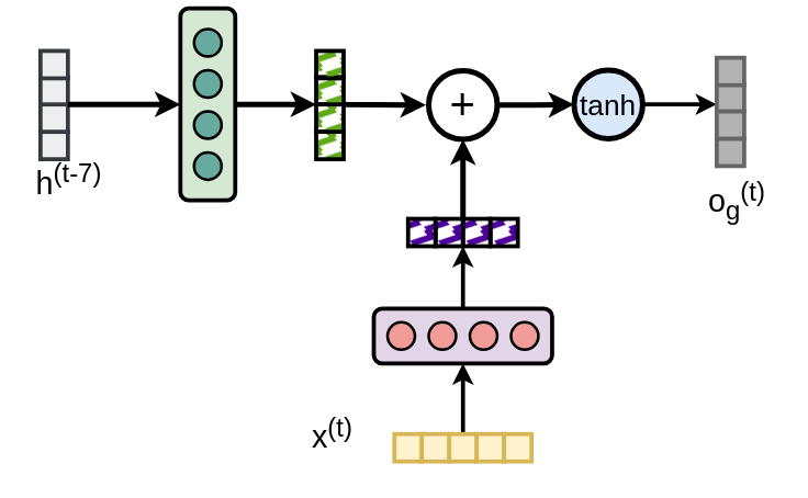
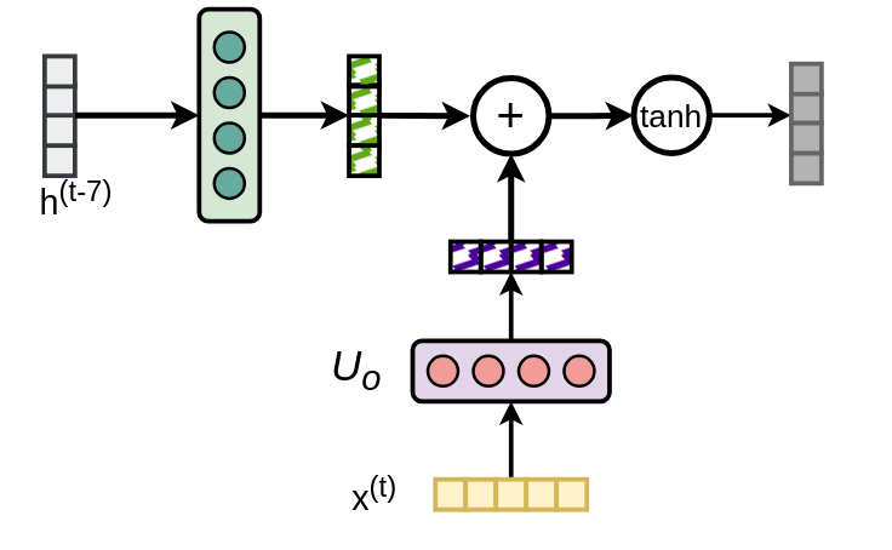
  <mxCell id="0" />
  <mxCell id="1" parent="0" />
  <mxCell id="2" style="edgeStyle=orthogonalEdgeStyle;rounded=0;orthogonalLoop=1;jettySize=auto;html=1;exitX=0.5;exitY=0;exitDx=0;exitDy=0;entryX=0;entryY=1;entryDx=0;entryDy=0;strokeWidth=4;" edge="1" parent="1" source="3" target="26"><mxGeometry relative="1" as="geometry"><Array as="points"><mxPoint x="210" y="75.5" /><mxPoint x="210" y="75.5" /></Array></mxGeometry></mxCell>
  <mxCell id="3" value="" style="rounded=1;whiteSpace=wrap;html=1;fontSize=12;glass=0;strokeWidth=3;shadow=0;rotation=90;fillColor=#d5e8d4;strokeColor=#000000;" vertex="1" parent="1"><mxGeometry x="81" y="55.5" width="140" height="40" as="geometry" /></mxCell>
  <mxCell id="4" value="" style="ellipse;whiteSpace=wrap;html=1;aspect=fixed;strokeWidth=2;fillColor=#67AB9F;strokeColor=#000000;" vertex="1" parent="1"><mxGeometry x="141" y="20.5" width="20" height="20" as="geometry" /></mxCell>
  <mxCell id="5" value="" style="ellipse;whiteSpace=wrap;html=1;aspect=fixed;strokeWidth=2;fillColor=#67AB9F;strokeColor=#000000;" vertex="1" parent="1"><mxGeometry x="141" y="50.5" width="20" height="20" as="geometry" /></mxCell>
  <mxCell id="6" value="" style="ellipse;whiteSpace=wrap;html=1;aspect=fixed;strokeWidth=2;fillColor=#67AB9F;strokeColor=#000000;" vertex="1" parent="1"><mxGeometry x="141" y="80.5" width="20" height="20" as="geometry" /></mxCell>
  <mxCell id="7" value="" style="ellipse;whiteSpace=wrap;html=1;aspect=fixed;strokeWidth=2;fillColor=#67AB9F;strokeColor=#000000;" vertex="1" parent="1"><mxGeometry x="141" y="110.5" width="20" height="20" as="geometry" /></mxCell>
  <mxCell id="8" value="" style="rounded=0;whiteSpace=wrap;html=1;strokeWidth=3;fillColor=#4C0099;strokeColor=#000000;fillStyle=zigzag-line;" vertex="1" parent="1"><mxGeometry x="297" y="159" width="20" height="20" as="geometry" /></mxCell>
  <mxCell id="9" value="" style="rounded=0;whiteSpace=wrap;html=1;strokeWidth=3;fillColor=#4C0099;strokeColor=#000000;fillStyle=zigzag-line;" vertex="1" parent="1"><mxGeometry x="317" y="159" width="20" height="20" as="geometry" /></mxCell>
  <mxCell id="10" value="" style="rounded=0;whiteSpace=wrap;html=1;strokeWidth=3;fillColor=#4C0099;strokeColor=#000000;fillStyle=zigzag-line;" vertex="1" parent="1"><mxGeometry x="337" y="159" width="20" height="20" as="geometry" /></mxCell>
  <mxCell id="11" value="" style="rounded=0;whiteSpace=wrap;html=1;strokeWidth=3;fillColor=#4C0099;strokeColor=#000000;fillStyle=zigzag-line;" vertex="1" parent="1"><mxGeometry x="357" y="159" width="20" height="20" as="geometry" /></mxCell>
  <mxCell id="12" style="edgeStyle=orthogonalEdgeStyle;rounded=0;orthogonalLoop=1;jettySize=auto;html=1;exitX=1;exitY=0.5;exitDx=0;exitDy=0;entryX=0;entryY=0.5;entryDx=0;entryDy=0;strokeWidth=4;" edge="1" parent="1" source="13" target="16"><mxGeometry relative="1" as="geometry" /></mxCell>
  <mxCell id="13" value="+" style="ellipse;whiteSpace=wrap;html=1;aspect=fixed;fontSize=32;strokeWidth=4;" vertex="1" parent="1"><mxGeometry x="312" y="51" width="50" height="50" as="geometry" /></mxCell>
  <mxCell id="14" style="edgeStyle=orthogonalEdgeStyle;rounded=0;orthogonalLoop=1;jettySize=auto;html=1;exitX=1;exitY=0;exitDx=0;exitDy=0;entryX=0.5;entryY=1;entryDx=0;entryDy=0;strokeWidth=4;" edge="1" parent="1" source="9" target="13"><mxGeometry relative="1" as="geometry" /></mxCell>
  <mxCell id="15" style="edgeStyle=orthogonalEdgeStyle;rounded=0;orthogonalLoop=1;jettySize=auto;html=1;exitX=1;exitY=0.5;exitDx=0;exitDy=0;entryX=0;entryY=0.75;entryDx=0;entryDy=0;strokeWidth=3;" edge="1" parent="1" source="16" target="31"><mxGeometry relative="1" as="geometry" /></mxCell>
- <mxCell id="16" value="tanh" style="ellipse;whiteSpace=wrap;html=1;aspect=fixed;fontSize=21;strokeWidth=4;fillColor=#dae8fc;" vertex="1" parent="1"><mxGeometry x="418" y="50.5" width="50" height="50" as="geometry" /></mxCell>
- <mxCell id="17" value="o&lt;sub&gt;g&lt;/sub&gt;&lt;sup&gt;(t)&lt;/sup&gt;" style="text;html=1;align=center;verticalAlign=middle;whiteSpace=wrap;rounded=0;fontSize=23;strokeWidth=4;" vertex="1" parent="1"><mxGeometry x="507" y="130.5" width="60" height="30" as="geometry" /></mxCell>
+ <mxCell id="16" value="tanh" style="ellipse;whiteSpace=wrap;html=1;aspect=fixed;fontSize=21;strokeWidth=4;" vertex="1" parent="1"><mxGeometry x="418" y="50.5" width="50" height="50" as="geometry" /></mxCell>
  <mxCell id="18" value="h&lt;sup&gt;(t-7)&lt;/sup&gt;" style="text;html=1;align=center;verticalAlign=middle;whiteSpace=wrap;rounded=0;fontSize=23;strokeWidth=4;" vertex="1" parent="1"><mxGeometry x="20" y="115.5" width="60" height="30" as="geometry" /></mxCell>
  <mxCell id="19" value="" style="rounded=0;whiteSpace=wrap;html=1;strokeWidth=3;fillColor=#eeeeee;strokeColor=#36393d;" vertex="1" parent="1"><mxGeometry x="29" y="95.5" width="20" height="20" as="geometry" /></mxCell>
  <mxCell id="20" value="" style="rounded=0;whiteSpace=wrap;html=1;strokeWidth=3;fillColor=#eeeeee;strokeColor=#36393d;" vertex="1" parent="1"><mxGeometry x="29" y="75.5" width="20" height="20" as="geometry" /></mxCell>
  <mxCell id="21" value="" style="rounded=0;whiteSpace=wrap;html=1;strokeWidth=3;fillColor=#eeeeee;strokeColor=#36393d;" vertex="1" parent="1"><mxGeometry x="29" y="55.5" width="20" height="20" as="geometry" /></mxCell>
  <mxCell id="22" value="" style="rounded=0;whiteSpace=wrap;html=1;strokeWidth=3;fillColor=#eeeeee;strokeColor=#36393d;" vertex="1" parent="1"><mxGeometry x="29" y="36.5" width="20" height="20" as="geometry" /></mxCell>
  <mxCell id="23" value="" style="rounded=0;whiteSpace=wrap;html=1;strokeWidth=3;fillColor=#60a917;strokeColor=#000000;fillStyle=zigzag-line;fontColor=#ffffff;" vertex="1" parent="1"><mxGeometry x="230" y="95.5" width="20" height="20" as="geometry" /></mxCell>
  <mxCell id="24" value="" style="rounded=0;whiteSpace=wrap;html=1;strokeWidth=3;fillColor=#60a917;strokeColor=#000000;fillStyle=zigzag-line;fontColor=#ffffff;" vertex="1" parent="1"><mxGeometry x="230" y="75.5" width="20" height="20" as="geometry" /></mxCell>
  <mxCell id="25" style="edgeStyle=orthogonalEdgeStyle;rounded=0;orthogonalLoop=1;jettySize=auto;html=1;exitX=1;exitY=1;exitDx=0;exitDy=0;strokeWidth=4;" edge="1" parent="1"><mxGeometry relative="1" as="geometry"><Array as="points"><mxPoint x="249.97" y="75.5" /><mxPoint x="249.97" y="75.5" /></Array><mxPoint x="309.97" y="76" as="targetPoint" /><mxPoint x="251.97" y="75.5" as="sourcePoint" /></mxGeometry></mxCell>
  <mxCell id="26" value="" style="rounded=0;whiteSpace=wrap;html=1;strokeWidth=3;fillColor=#60a917;strokeColor=#000000;fillStyle=zigzag-line;fontColor=#ffffff;" vertex="1" parent="1"><mxGeometry x="230" y="55.5" width="20" height="20" as="geometry" /></mxCell>
  <mxCell id="27" value="" style="rounded=0;whiteSpace=wrap;html=1;strokeWidth=3;fillColor=#60a917;strokeColor=#000000;fillStyle=zigzag-line;fontColor=#ffffff;" vertex="1" parent="1"><mxGeometry x="230" y="36.5" width="20" height="20" as="geometry" /></mxCell>
  <mxCell id="28" value="" style="endArrow=classic;html=1;rounded=0;exitX=1;exitY=1;exitDx=0;exitDy=0;strokeWidth=4;entryX=0.5;entryY=1;entryDx=0;entryDy=0;" edge="1" parent="1" source="21" target="3"><mxGeometry width="50" height="50" relative="1" as="geometry"><mxPoint x="350" y="200" as="sourcePoint" /><mxPoint x="100" y="76" as="targetPoint" /></mxGeometry></mxCell>
  <mxCell id="29" value="" style="rounded=0;whiteSpace=wrap;html=1;strokeWidth=3;fillColor=#B3B3B3;strokeColor=#666666;" vertex="1" parent="1"><mxGeometry x="522" y="100.5" width="20" height="20" as="geometry" /></mxCell>
  <mxCell id="30" value="" style="rounded=0;whiteSpace=wrap;html=1;strokeWidth=3;fillColor=#B3B3B3;strokeColor=#666666;" vertex="1" parent="1"><mxGeometry x="522" y="80.5" width="20" height="20" as="geometry" /></mxCell>
  <mxCell id="31" value="" style="rounded=0;whiteSpace=wrap;html=1;strokeWidth=3;fillColor=#B3B3B3;strokeColor=#666666;" vertex="1" parent="1"><mxGeometry x="522" y="60.5" width="20" height="20" as="geometry" /></mxCell>
  <mxCell id="32" value="" style="rounded=0;whiteSpace=wrap;html=1;strokeWidth=3;fillColor=#B3B3B3;strokeColor=#666666;" vertex="1" parent="1"><mxGeometry x="522" y="41.5" width="20" height="20" as="geometry" /></mxCell>
- <mxCell id="33" value="x&lt;sup&gt;(t)&lt;/sup&gt;" style="text;html=1;align=center;verticalAlign=middle;whiteSpace=wrap;rounded=0;fontSize=23;strokeWidth=4;" vertex="1" parent="1"><mxGeometry x="212" y="301" width="60" height="30" as="geometry" /></mxCell>
+ <mxCell id="33" value="x&lt;sup&gt;(t)&lt;/sup&gt;" style="text;html=1;align=center;verticalAlign=middle;whiteSpace=wrap;rounded=0;fontSize=23;strokeWidth=4;" vertex="1" parent="1"><mxGeometry x="217" y="311" width="60" height="30" as="geometry" /></mxCell>
+ <mxCell id="34" value="U&lt;sub&gt;o&lt;/sub&gt;" style="text;html=1;align=center;verticalAlign=middle;whiteSpace=wrap;rounded=0;fontSize=28;fontStyle=2" vertex="1" parent="1"><mxGeometry x="205" y="229" width="60" height="30" as="geometry" /></mxCell>
  <mxCell id="35" value="" style="rounded=0;whiteSpace=wrap;html=1;strokeWidth=3;fillColor=#fff2cc;strokeColor=#d6b656;" vertex="1" parent="1"><mxGeometry x="287" y="316" width="20" height="20" as="geometry" /></mxCell>
  <mxCell id="36" value="" style="rounded=0;whiteSpace=wrap;html=1;strokeWidth=3;fillColor=#fff2cc;strokeColor=#d6b656;" vertex="1" parent="1"><mxGeometry x="307" y="316" width="20" height="20" as="geometry" /></mxCell>
  <mxCell id="37" style="edgeStyle=orthogonalEdgeStyle;rounded=0;orthogonalLoop=1;jettySize=auto;html=1;exitX=0.5;exitY=0;exitDx=0;exitDy=0;entryX=0.5;entryY=1;entryDx=0;entryDy=0;strokeWidth=3;" edge="1" parent="1" source="38" target="41"><mxGeometry relative="1" as="geometry" /></mxCell>
  <mxCell id="38" value="" style="rounded=0;whiteSpace=wrap;html=1;strokeWidth=3;fillColor=#fff2cc;strokeColor=#d6b656;" vertex="1" parent="1"><mxGeometry x="327" y="316" width="20" height="20" as="geometry" /></mxCell>
  <mxCell id="39" value="" style="rounded=0;whiteSpace=wrap;html=1;strokeWidth=3;fillColor=#fff2cc;strokeColor=#d6b656;" vertex="1" parent="1"><mxGeometry x="347" y="316" width="20" height="20" as="geometry" /></mxCell>
  <mxCell id="40" style="edgeStyle=orthogonalEdgeStyle;rounded=0;orthogonalLoop=1;jettySize=auto;html=1;exitX=0.5;exitY=0;exitDx=0;exitDy=0;entryX=1;entryY=1;entryDx=0;entryDy=0;strokeWidth=3;" edge="1" parent="1" source="41" target="9"><mxGeometry relative="1" as="geometry"><mxPoint x="337" y="129.5" as="targetPoint" /></mxGeometry></mxCell>
  <mxCell id="41" value="" style="rounded=1;whiteSpace=wrap;html=1;fontSize=12;glass=0;strokeWidth=3;shadow=0;fillColor=#e1d5e7;strokeColor=#000000;" vertex="1" parent="1"><mxGeometry x="272" y="224.5" width="130" height="40" as="geometry" /></mxCell>
  <mxCell id="42" value="" style="ellipse;whiteSpace=wrap;html=1;aspect=fixed;strokeWidth=2;fillColor=#F19C99;strokeColor=#000000;" vertex="1" parent="1"><mxGeometry x="282" y="234.5" width="20" height="20" as="geometry" /></mxCell>
  <mxCell id="43" value="" style="ellipse;whiteSpace=wrap;html=1;aspect=fixed;strokeWidth=2;fillColor=#F19C99;strokeColor=#000000;" vertex="1" parent="1"><mxGeometry x="312" y="234.5" width="20" height="20" as="geometry" /></mxCell>
  <mxCell id="44" value="" style="ellipse;whiteSpace=wrap;html=1;aspect=fixed;strokeWidth=2;fillColor=#F19C99;strokeColor=#000000;" vertex="1" parent="1"><mxGeometry x="342" y="234.5" width="20" height="20" as="geometry" /></mxCell>
  <mxCell id="45" value="" style="ellipse;whiteSpace=wrap;html=1;aspect=fixed;strokeWidth=2;fillColor=#F19C99;strokeColor=#000000;" vertex="1" parent="1"><mxGeometry x="372" y="234.5" width="20" height="20" as="geometry" /></mxCell>
  <mxCell id="46" value="" style="rounded=0;whiteSpace=wrap;html=1;strokeWidth=3;fillColor=#fff2cc;strokeColor=#d6b656;" vertex="1" parent="1"><mxGeometry x="367" y="316" width="20" height="20" as="geometry" /></mxCell>
